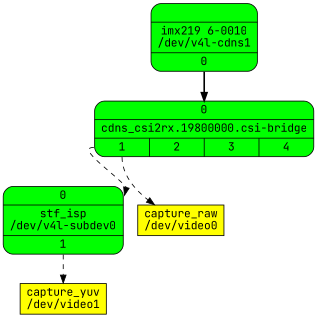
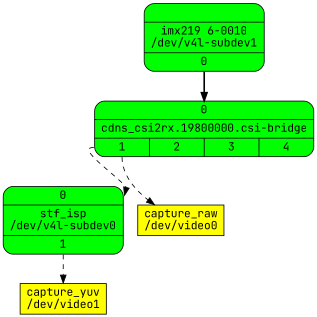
  digraph {
    rankdir=TB
    fontname="JetBrains Mono"
    node [fillcolor=green shape=Mrecord style=filled fontname="JetBrains Mono"]
    edge [style=dashed tailport=port1 fontname="JetBrains Mono"]
    n1 [label="{{<port0> 0} | stf_isp\n/dev/v4l-subdev0 | {<port1> 1}}"]
    n2 [fillcolor=yellow label="capture_yuv\n/dev/video1" shape=box]
    n3 [fillcolor=yellow label="capture_raw\n/dev/video0" shape=box]
    n4 [label="{{<port0> 0} | cdns_csi2rx.19800000.csi-bridge\n | {<port1> 1 | <port2> 2 | <port3> 3 | <port4> 4}}"]
-   n5 [label="{{} | imx219 6-0010\n/dev/v4l-cdns1 | {<port0> 0}}"]
+   n5 [label="{{} | imx219 6-0010\n/dev/v4l-subdev1 | {<port0> 0}}"]
    n1 -> n2
    n4 -> n1 [headport=port0]
    n4 -> n3
    n5 -> n4 [headport=port0 style=bold tailport=port0]
  }
